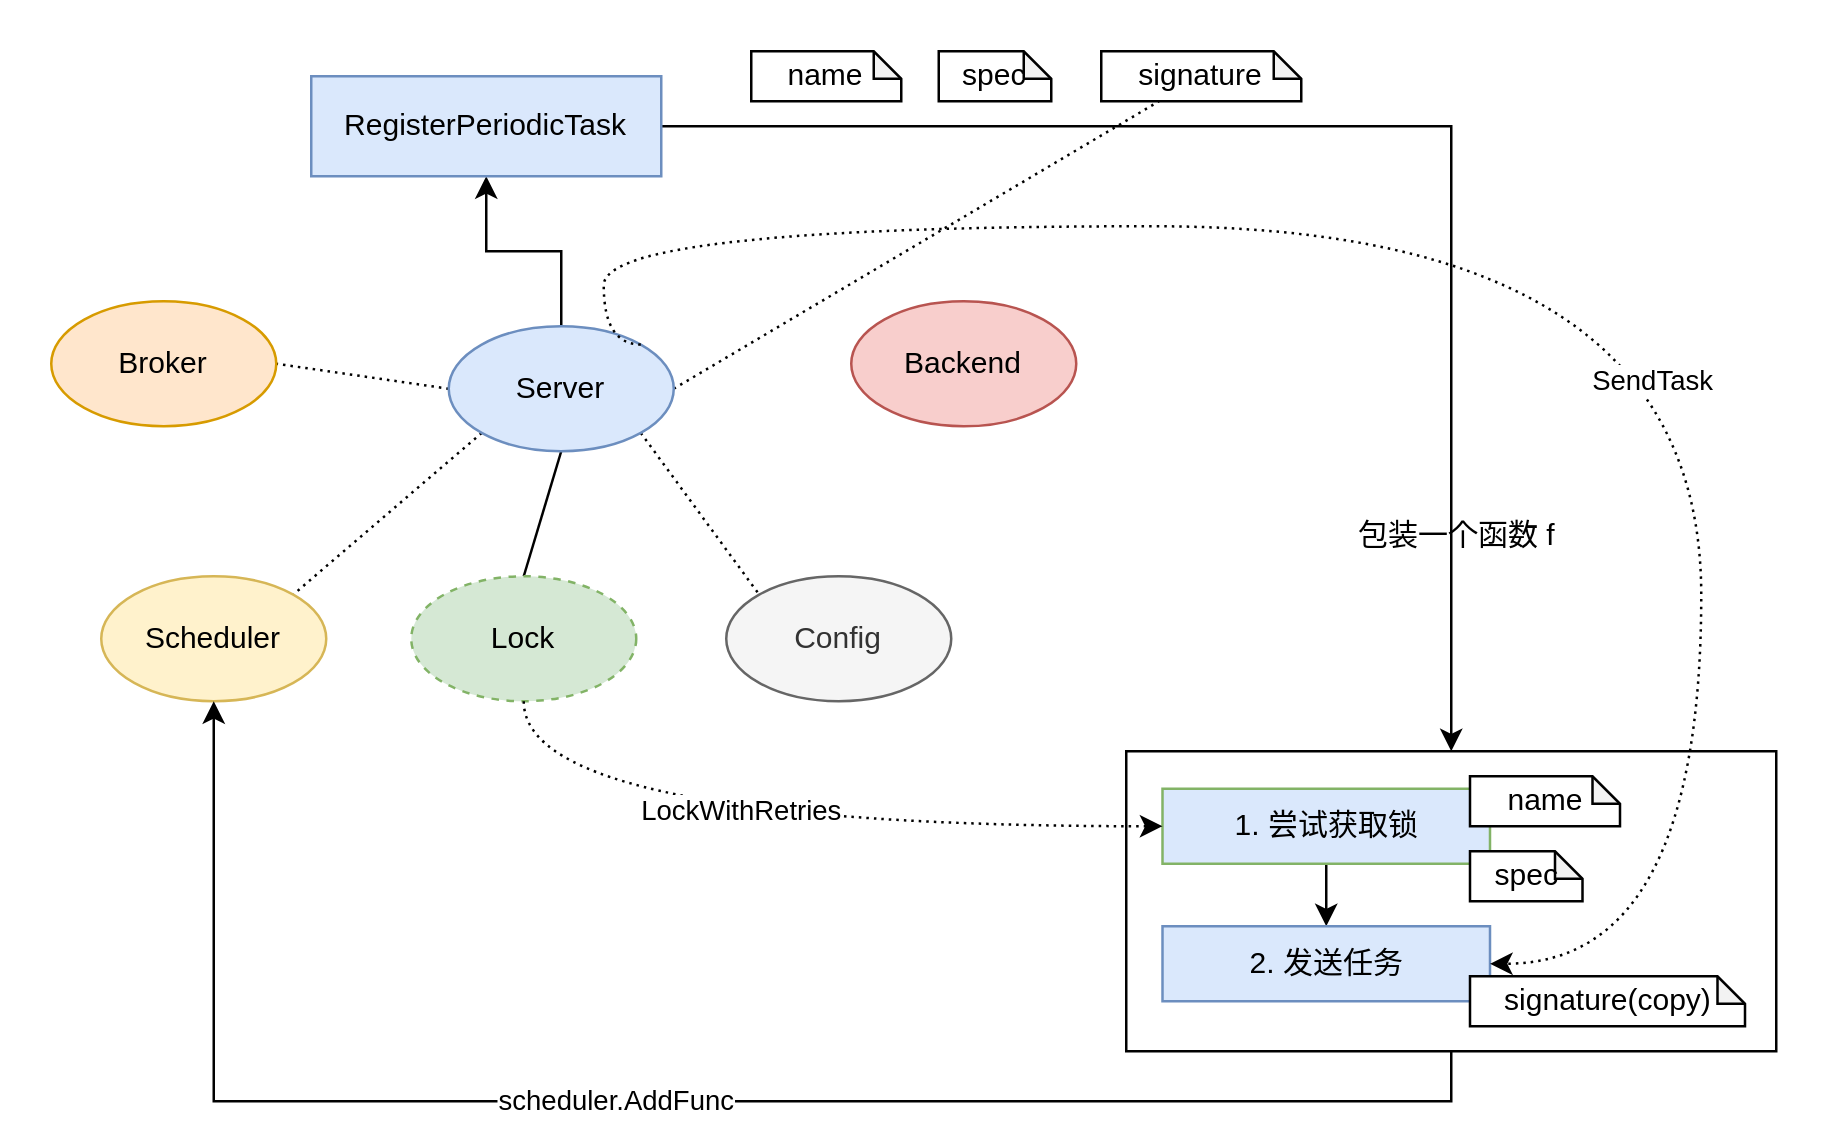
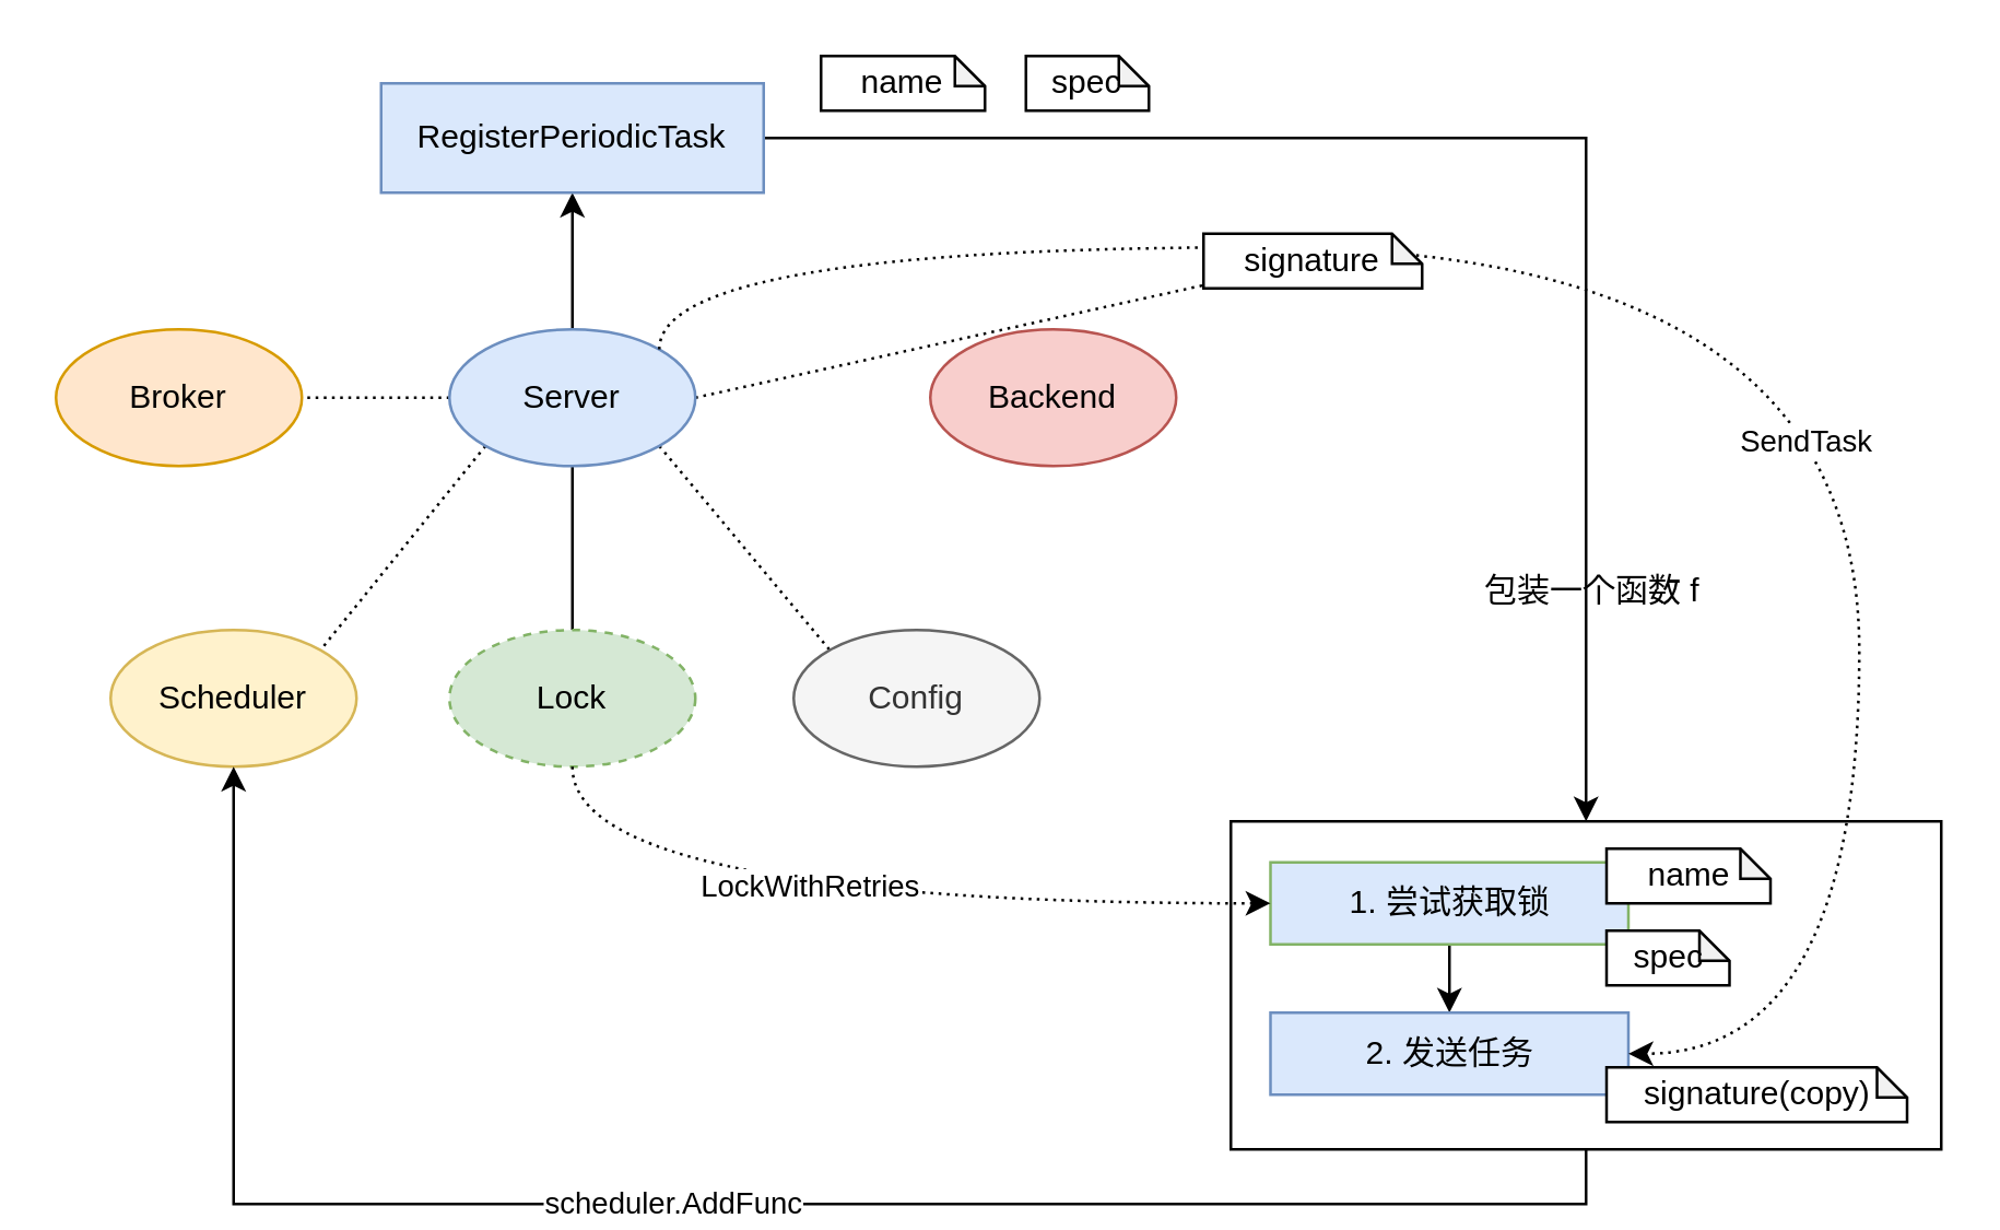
  <mxCell id="0" />
  <mxCell id="1" parent="0" />
  <mxCell id="2" style="rounded=0;orthogonalLoop=1;jettySize=auto;html=1;exitX=0;exitY=0.5;exitDx=0;exitDy=0;entryX=1;entryY=0.5;entryDx=0;entryDy=0;endArrow=none;startFill=0;endFill=1;dashed=1;dashPattern=1 2;" edge="1" parent="1" source="8" target="9"><mxGeometry relative="1" as="geometry" /></mxCell>
  <mxCell id="3" style="rounded=0;orthogonalLoop=1;jettySize=auto;html=1;endArrow=none;startFill=0;exitX=1;exitY=0.5;exitDx=0;exitDy=0;dashed=1;dashPattern=1 2;" edge="1" parent="1" source="8" target="29"><mxGeometry relative="1" as="geometry" /></mxCell>
  <mxCell id="4" style="rounded=0;orthogonalLoop=1;jettySize=auto;html=1;exitX=1;exitY=1;exitDx=0;exitDy=0;entryX=0;entryY=0;entryDx=0;entryDy=0;endArrow=none;startFill=0;dashed=1;dashPattern=1 2;" edge="1" parent="1" source="8" target="11"><mxGeometry relative="1" as="geometry" /></mxCell>
  <mxCell id="5" style="rounded=0;orthogonalLoop=1;jettySize=auto;html=1;entryX=1;entryY=0;entryDx=0;entryDy=0;endArrow=none;startFill=0;exitX=0;exitY=1;exitDx=0;exitDy=0;dashed=1;dashPattern=1 2;" edge="1" parent="1" source="8" target="13"><mxGeometry relative="1" as="geometry" /></mxCell>
  <mxCell id="6" style="rounded=0;orthogonalLoop=1;jettySize=auto;html=1;entryX=0.5;entryY=0;entryDx=0;entryDy=0;endArrow=none;startFill=0;exitX=0.5;exitY=1;exitDx=0;exitDy=0;dashed=0;dashPattern=1 2;" edge="1" parent="1" source="8" target="12"><mxGeometry relative="1" as="geometry" /></mxCell>
  <mxCell id="7" style="edgeStyle=orthogonalEdgeStyle;rounded=0;orthogonalLoop=1;jettySize=auto;html=1;entryX=0.5;entryY=1;entryDx=0;entryDy=0;" edge="1" parent="1" source="8" target="16"><mxGeometry relative="1" as="geometry" /></mxCell>
- <mxCell id="8" value="Server" style="ellipse;whiteSpace=wrap;html=1;fillColor=#dae8fc;strokeColor=#6c8ebf;" vertex="1" parent="1"><mxGeometry x="179" y="130" width="90" height="50" as="geometry" /></mxCell>
+ <mxCell id="8" value="Server" style="ellipse;whiteSpace=wrap;html=1;fillColor=#dae8fc;strokeColor=#6c8ebf;" vertex="1" parent="1"><mxGeometry x="164" y="120" width="90" height="50" as="geometry" /></mxCell>
  <mxCell id="9" value="Broker" style="ellipse;whiteSpace=wrap;html=1;fillColor=#ffe6cc;strokeColor=#d79b00;" vertex="1" parent="1"><mxGeometry x="20" y="120" width="90" height="50" as="geometry" /></mxCell>
  <mxCell id="10" value="Backend" style="ellipse;whiteSpace=wrap;html=1;fillColor=#f8cecc;strokeColor=#b85450;" vertex="1" parent="1"><mxGeometry x="340" y="120" width="90" height="50" as="geometry" /></mxCell>
  <mxCell id="11" value="Config" style="ellipse;whiteSpace=wrap;html=1;fillColor=#f5f5f5;strokeColor=#666666;fontColor=#333333;" vertex="1" parent="1"><mxGeometry x="290" y="230" width="90" height="50" as="geometry" /></mxCell>
  <mxCell id="12" value="Lock" style="ellipse;whiteSpace=wrap;html=1;fillColor=#d5e8d4;strokeColor=#82b366;dashed=1;" vertex="1" parent="1"><mxGeometry x="164" y="230" width="90" height="50" as="geometry" /></mxCell>
  <mxCell id="13" value="Scheduler" style="ellipse;whiteSpace=wrap;html=1;fillColor=#fff2cc;strokeColor=#d6b656;" vertex="1" parent="1"><mxGeometry x="40" y="230" width="90" height="50" as="geometry" /></mxCell>
  <mxCell id="14" style="edgeStyle=orthogonalEdgeStyle;rounded=0;orthogonalLoop=1;jettySize=auto;html=1;exitX=1;exitY=0.5;exitDx=0;exitDy=0;entryX=0.5;entryY=0;entryDx=0;entryDy=0;strokeColor=#000000;" edge="1" parent="1" source="16" target="19"><mxGeometry relative="1" as="geometry" /></mxCell>
  <mxCell id="15" value="&lt;span style=&quot;font-size: 12px;&quot;&gt;包装一个函数 f&lt;/span&gt;" style="edgeLabel;html=1;align=center;verticalAlign=middle;resizable=0;points=[];labelBackgroundColor=none;" vertex="1" connectable="0" parent="14"><mxGeometry x="0.693" y="1" relative="1" as="geometry"><mxPoint as="offset" /></mxGeometry></mxCell>
- <mxCell id="16" value="RegisterPeriodicTask" style="rounded=0;whiteSpace=wrap;html=1;fillColor=#dae8fc;strokeColor=#6C8EBF;" vertex="1" parent="1"><mxGeometry x="124" y="30" width="140" height="40" as="geometry" /></mxCell>
+ <mxCell id="16" value="RegisterPeriodicTask" style="rounded=0;whiteSpace=wrap;html=1;fillColor=#dae8fc;strokeColor=#6C8EBF;" vertex="1" parent="1"><mxGeometry x="139" y="30" width="140" height="40" as="geometry" /></mxCell>
  <mxCell id="17" style="edgeStyle=orthogonalEdgeStyle;rounded=0;orthogonalLoop=1;jettySize=auto;html=1;exitX=0.5;exitY=1;exitDx=0;exitDy=0;entryX=0.5;entryY=1;entryDx=0;entryDy=0;" edge="1" parent="1" source="19" target="13"><mxGeometry relative="1" as="geometry" /></mxCell>
  <mxCell id="18" value="scheduler.AddFunc" style="edgeLabel;html=1;align=center;verticalAlign=middle;resizable=0;points=[];" vertex="1" connectable="0" parent="17"><mxGeometry x="0.052" y="-1" relative="1" as="geometry"><mxPoint as="offset" /></mxGeometry></mxCell>
  <mxCell id="19" value="" style="rounded=0;whiteSpace=wrap;html=1;" vertex="1" parent="1"><mxGeometry x="450" y="300" width="260" height="120" as="geometry" /></mxCell>
  <mxCell id="20" style="edgeStyle=orthogonalEdgeStyle;rounded=0;orthogonalLoop=1;jettySize=auto;html=1;exitX=0.5;exitY=1;exitDx=0;exitDy=0;entryX=0.5;entryY=0;entryDx=0;entryDy=0;" edge="1" parent="1" source="21" target="24"><mxGeometry relative="1" as="geometry" /></mxCell>
  <mxCell id="21" value="1. 尝试获取锁" style="rounded=0;whiteSpace=wrap;html=1;fillColor=#dae8fc;strokeColor=#82b366;" vertex="1" parent="1"><mxGeometry x="464.5" y="315" width="131" height="30" as="geometry" /></mxCell>
  <mxCell id="22" style="edgeStyle=orthogonalEdgeStyle;rounded=0;orthogonalLoop=1;jettySize=auto;html=1;exitX=0.5;exitY=1;exitDx=0;exitDy=0;entryX=0;entryY=0.5;entryDx=0;entryDy=0;dashed=1;dashPattern=1 2;curved=1;" edge="1" parent="1" source="12" target="21"><mxGeometry relative="1" as="geometry" /></mxCell>
  <mxCell id="23" value="LockWithRetries" style="edgeLabel;html=1;align=center;verticalAlign=middle;resizable=0;points=[];" vertex="1" connectable="0" parent="22"><mxGeometry x="-0.11" y="7" relative="1" as="geometry"><mxPoint as="offset" /></mxGeometry></mxCell>
  <mxCell id="24" value="2. 发送任务" style="rounded=0;whiteSpace=wrap;html=1;fillColor=#dae8fc;strokeColor=#6c8ebf;" vertex="1" parent="1"><mxGeometry x="464.5" y="370" width="131" height="30" as="geometry" /></mxCell>
  <mxCell id="25" style="edgeStyle=orthogonalEdgeStyle;rounded=0;orthogonalLoop=1;jettySize=auto;html=1;exitX=1;exitY=0;exitDx=0;exitDy=0;entryX=1;entryY=0.5;entryDx=0;entryDy=0;curved=1;dashed=1;dashPattern=1 2;" edge="1" parent="1" source="8" target="24"><mxGeometry relative="1" as="geometry"><Array as="points"><mxPoint x="241" y="90" /><mxPoint x="680" y="90" /><mxPoint x="680" y="385" /></Array></mxGeometry></mxCell>
  <mxCell id="26" value="&amp;nbsp;SendTask" style="edgeLabel;html=1;align=center;verticalAlign=middle;resizable=0;points=[];" vertex="1" connectable="0" parent="25"><mxGeometry x="0.279" y="-22" relative="1" as="geometry"><mxPoint as="offset" /></mxGeometry></mxCell>
  <mxCell id="27" value="name" style="shape=note;whiteSpace=wrap;html=1;backgroundOutline=1;darkOpacity=0.05;size=11;" vertex="1" parent="1"><mxGeometry x="300" y="20" width="60" height="20" as="geometry" /></mxCell>
  <mxCell id="28" value="spec" style="shape=note;whiteSpace=wrap;html=1;backgroundOutline=1;darkOpacity=0.05;size=11;" vertex="1" parent="1"><mxGeometry x="375" y="20" width="45" height="20" as="geometry" /></mxCell>
- <mxCell id="29" value="signature" style="shape=note;whiteSpace=wrap;html=1;backgroundOutline=1;darkOpacity=0.05;size=11;" vertex="1" parent="1"><mxGeometry x="440" y="20" width="80" height="20" as="geometry" /></mxCell>
+ <mxCell id="29" value="signature" style="shape=note;whiteSpace=wrap;html=1;backgroundOutline=1;darkOpacity=0.05;size=11;" vertex="1" parent="1"><mxGeometry x="440" y="85" width="80" height="20" as="geometry" /></mxCell>
  <mxCell id="30" value="name" style="shape=note;whiteSpace=wrap;html=1;backgroundOutline=1;darkOpacity=0.05;size=11;" vertex="1" parent="1"><mxGeometry x="587.5" y="310" width="60" height="20" as="geometry" /></mxCell>
  <mxCell id="31" value="spec" style="shape=note;whiteSpace=wrap;html=1;backgroundOutline=1;darkOpacity=0.05;size=11;" vertex="1" parent="1"><mxGeometry x="587.5" y="340" width="45" height="20" as="geometry" /></mxCell>
  <mxCell id="32" value="signature(copy)" style="shape=note;whiteSpace=wrap;html=1;backgroundOutline=1;darkOpacity=0.05;size=11;" vertex="1" parent="1"><mxGeometry x="587.5" y="390" width="110" height="20" as="geometry" /></mxCell>
